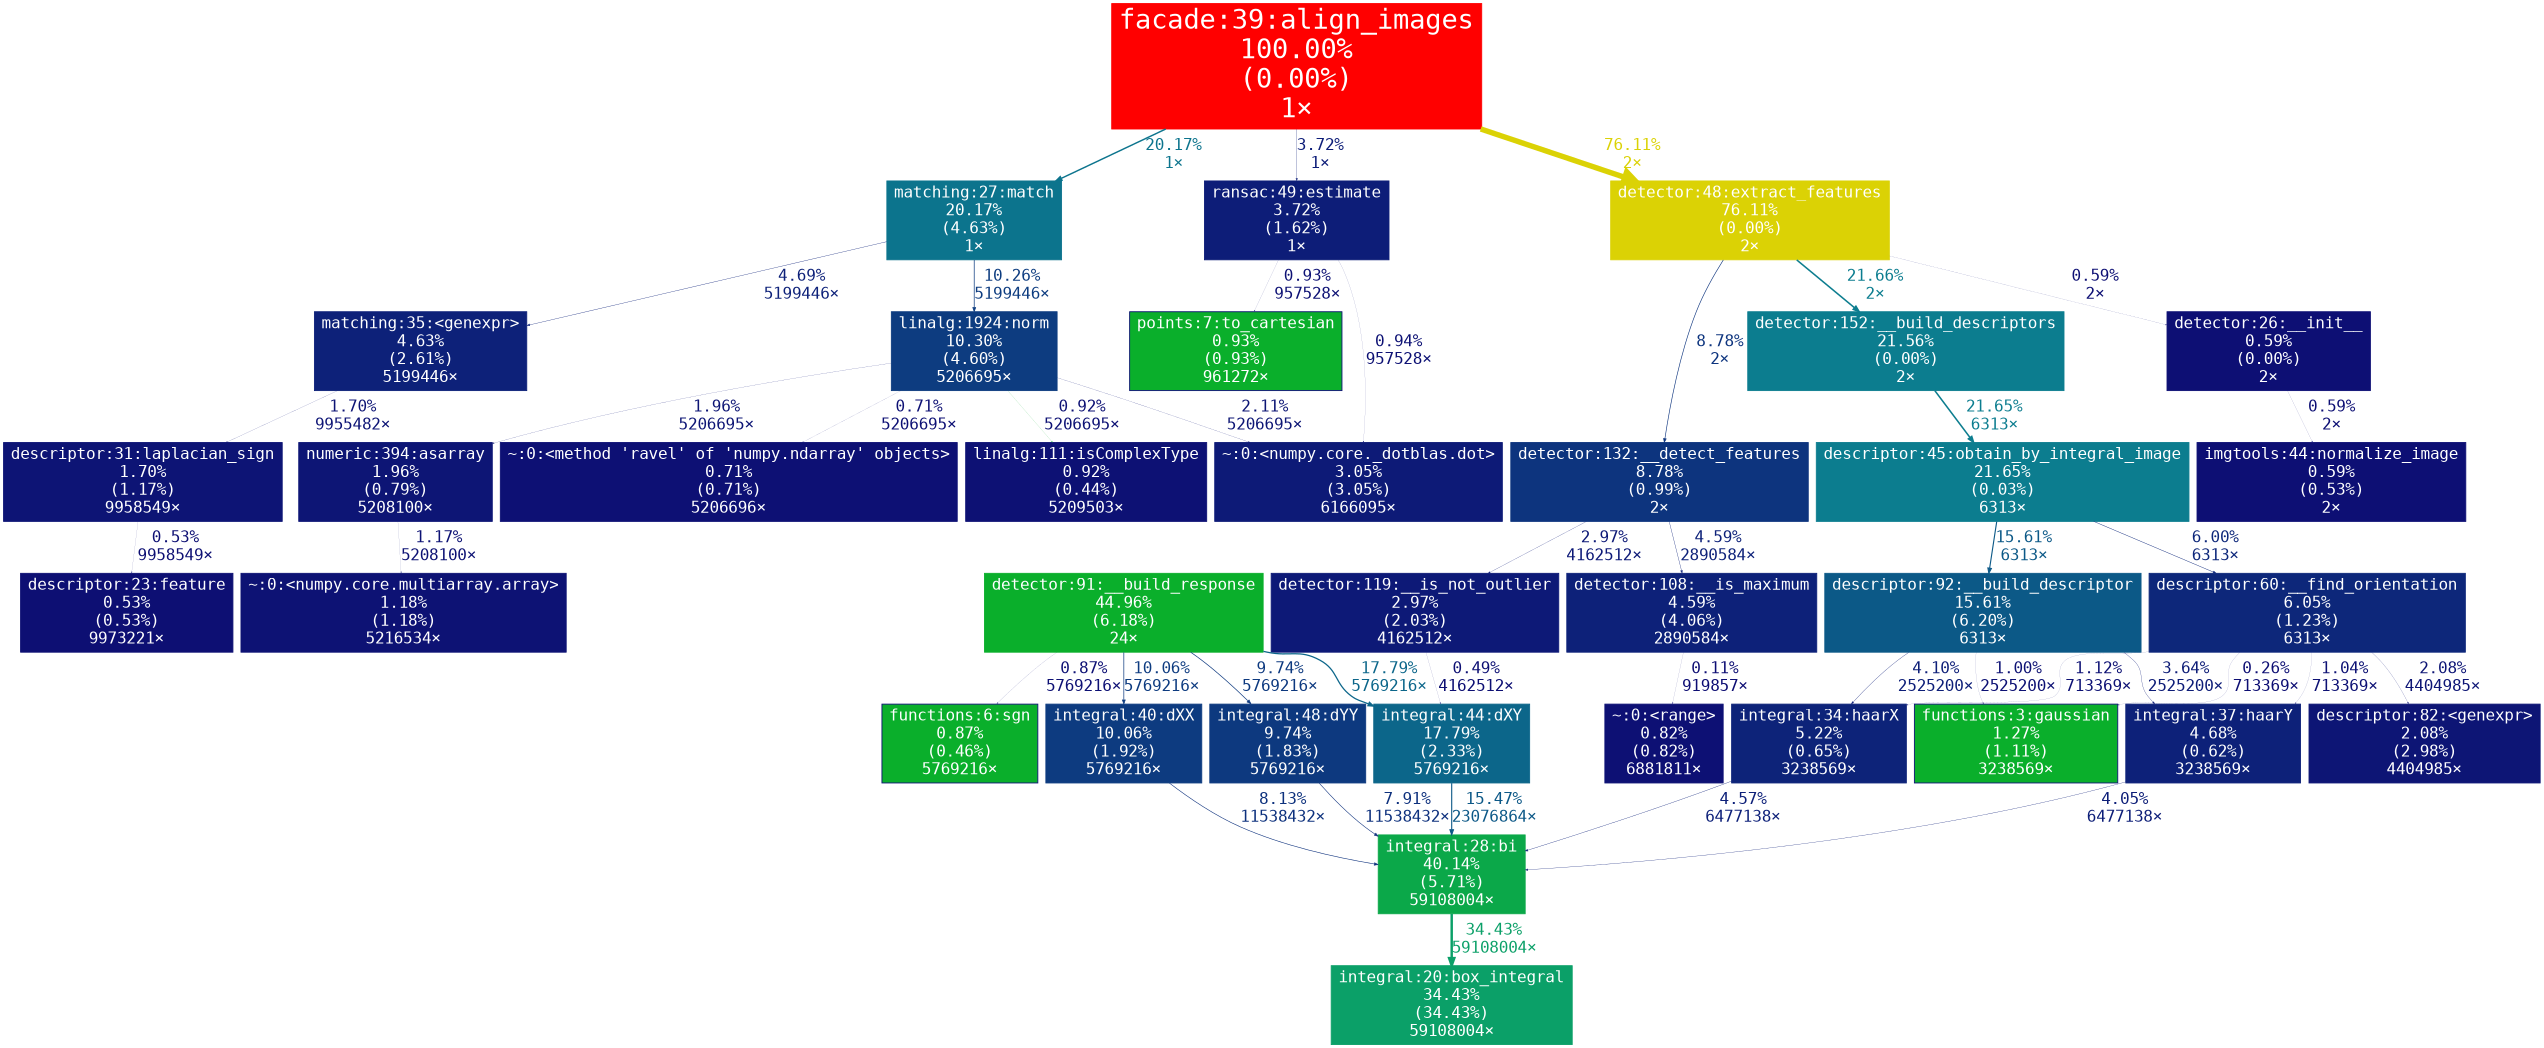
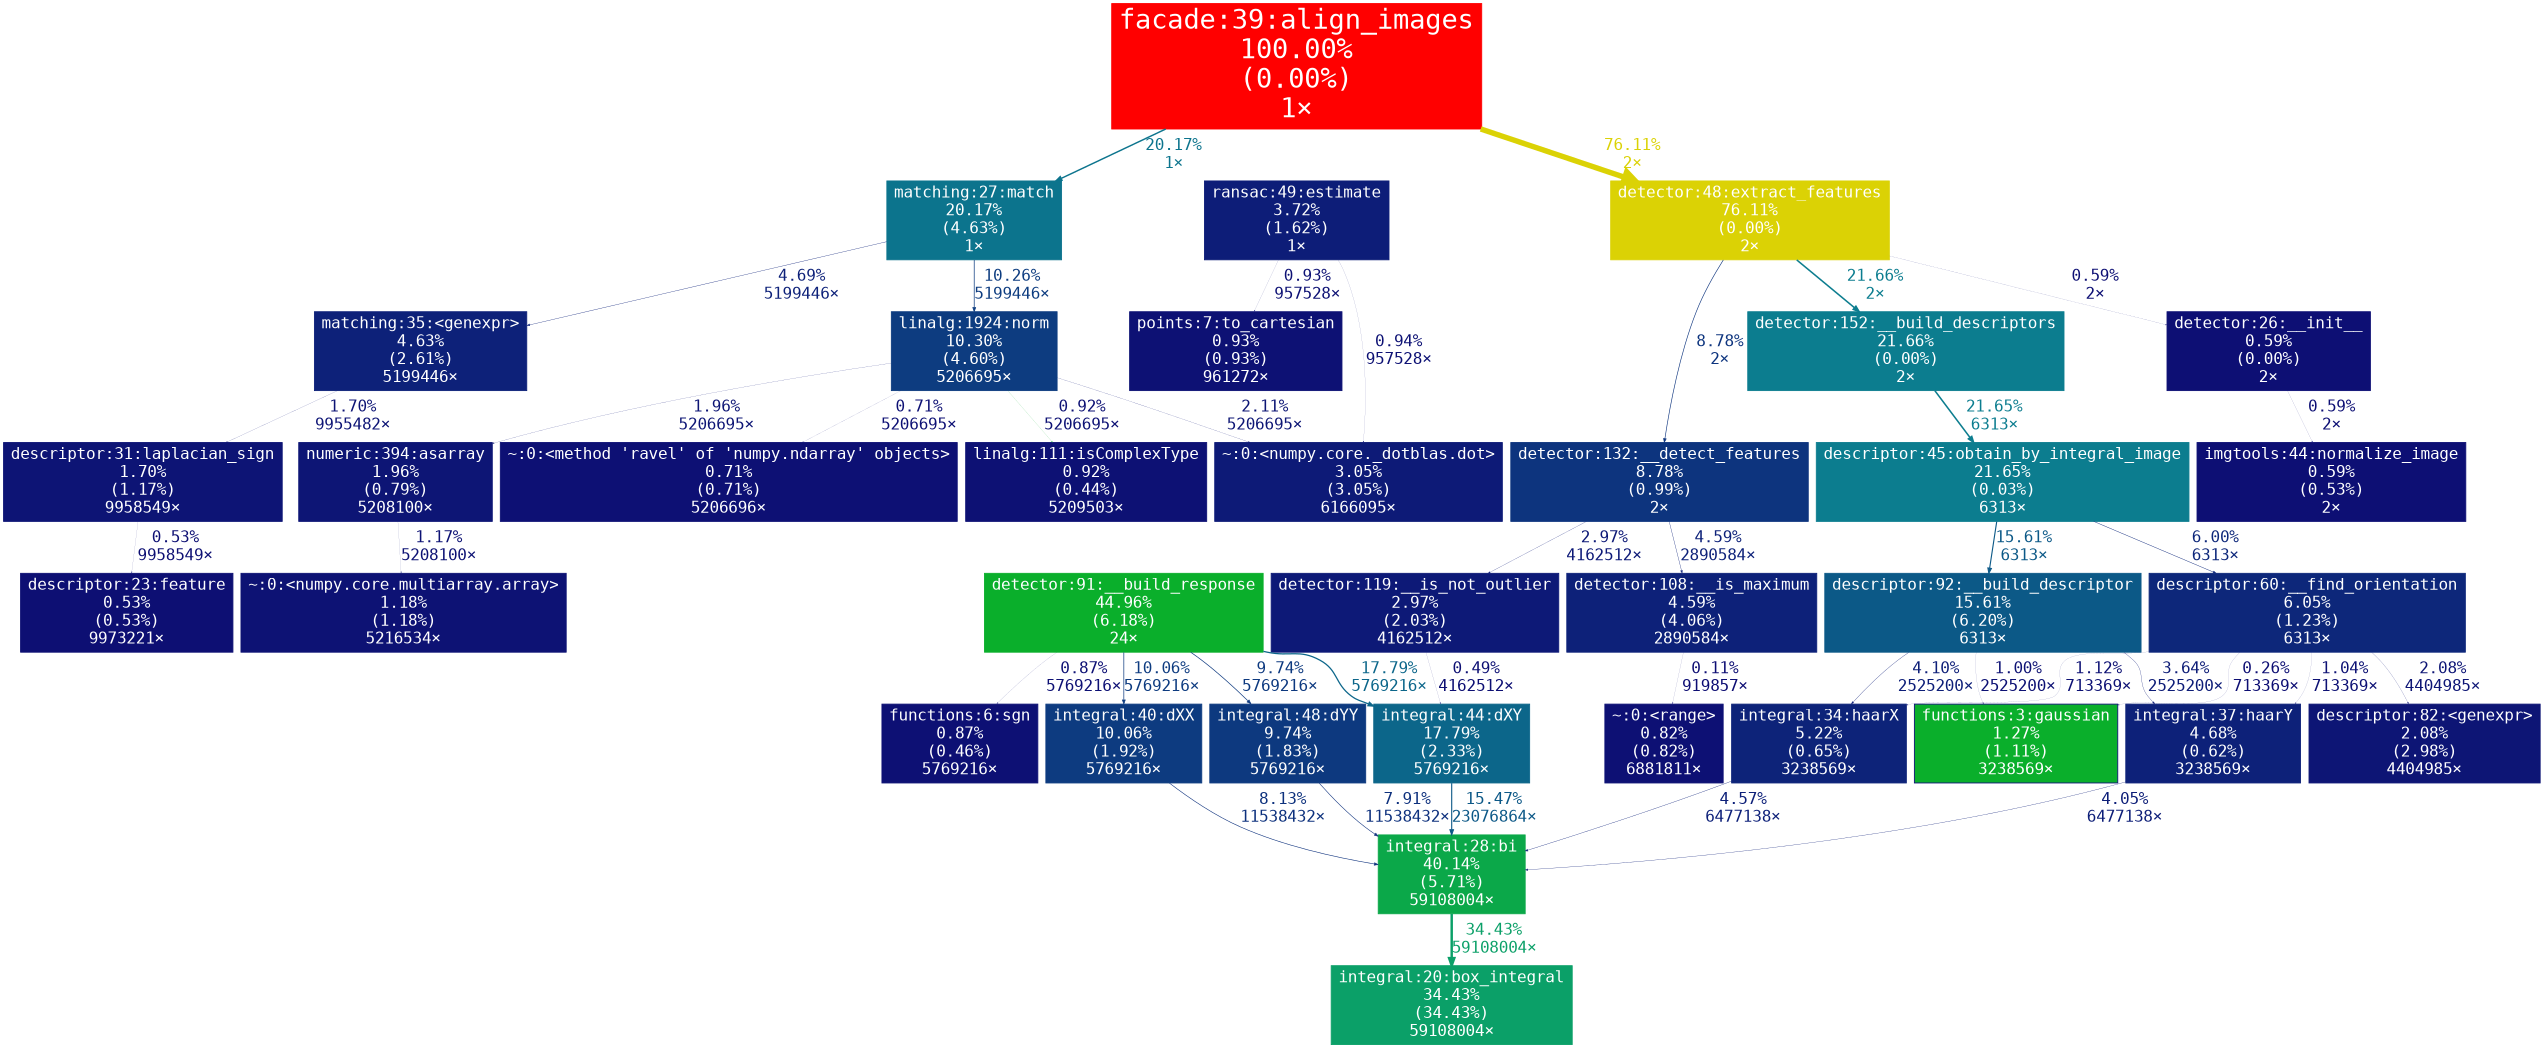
  digraph {
    fontname=Consolas
    nodesep=0.125
    ranksep=0.25
    node [color="#0d2179" fontcolor="#ffffff" fontname=Consolas fontsize=18.00 shape=box style=filled]
    edge [arrowsize=0.16 color="#0d1174" fontcolor="#0d1174" fontname=Consolas fontsize=18.00 labeldistance=0.10 penwidth=0.10]
    n1 [color="#ff0000" fontsize=30.00 height=0 label="facade:39:align_images\n100.00%\n(0.00%)\n1×" width=0]
    n2 [color="#0d1d78" height=0 label="ransac:49:estimate\n3.72%\n(1.62%)\n1×" width=0]
    n3 [color="#dbd205" height=0 label="detector:48:extract_features\n76.11%\n(0.00%)\n2×" width=0]
    n4 [color="#0c748d" height=0 label="matching:27:match\n20.17%\n(4.63%)\n1×" width=0]
    n5 [color="#0d1a77" height=0 label="~:0:<numpy.core._dotblas.dot>\n3.05%\n(3.05%)\n6166095×" width=0]
-   n6 [color="#0d1174" height=0 label="points:7:to_cartesian\n0.93%\n(0.93%)\n961272×" width=0 fillcolor="#0aaf2b"]
+   n6 [color="#0d1174" height=0 label="points:7:to_cartesian\n0.93%\n(0.93%)\n961272×" width=0]
    n7 [color="#0d0f74" height=0 label="detector:26:__init__\n0.59%\n(0.00%)\n2×" width=0]
-   n8 [color="#0c7d8f" height=0 label="detector:152:__build_descriptors\n21.56%\n(0.00%)\n2×" width=0]
+   n8 [color="#0c7d8f" height=0 label="detector:152:__build_descriptors\n21.66%\n(0.00%)\n2×" width=0]
    n9 [color="#0d347e" height=0 label="detector:132:__detect_features\n8.78%\n(0.99%)\n2×" width=0]
    n10 [color="#0d3c80" height=0 label="linalg:1924:norm\n10.30%\n(4.60%)\n5206695×" width=0]
    n11 [height=0 label="matching:35:<genexpr>\n4.63%\n(2.61%)\n5199446×" width=0]
    n12 [color="#0d0f74" height=0 label="imgtools:44:normalize_image\n0.59%\n(0.53%)\n2×" width=0]
    n13 [color="#0c7d8f" height=0 label="descriptor:45:obtain_by_integral_image\n21.65%\n(0.03%)\n6313×" width=0]
    n14 [color="#0d1977" height=0 label="detector:119:__is_not_outlier\n2.97%\n(2.03%)\n4162512×" width=0]
    n15 [height=0 label="detector:108:__is_maximum\n4.59%\n(4.06%)\n2890584×" width=0]
    n16 [color="#0d1575" height=0 label="numeric:394:asarray\n1.96%\n(0.79%)\n5208100×" width=0]
    n17 [color="#0d1074" height=0 label="~:0:<method 'ravel' of 'numpy.ndarray' objects>\n0.71%\n(0.71%)\n5206696×" width=0]
    n18 [color="#0d1174" height=0 label="linalg:111:isComplexType\n0.92%\n(0.44%)\n5209503×" width=0]
    n19 [color="#0d1475" height=0 label="descriptor:31:laplacian_sign\n1.70%\n(1.17%)\n9958549×" width=0]
    n20 [color="#0aaf2b" height=0 label="detector:91:__build_response\n44.96%\n(6.18%)\n24×" width=0]
    n21 [color="#0d3b80" height=0 label="integral:40:dXX\n10.06%\n(1.92%)\n5769216×" width=0]
    n22 [color="#0d397f" height=0 label="integral:48:dYY\n9.74%\n(1.83%)\n5769216×" width=0]
    n23 [color="#0c668a" height=0 label="integral:44:dXY\n17.79%\n(2.33%)\n5769216×" width=0]
-   n24 [color="#0d1074" height=0 label="functions:6:sgn\n0.87%\n(0.46%)\n5769216×" width=0 fillcolor="#0aaf2b"]
+   n24 [color="#0d1074" height=0 label="functions:6:sgn\n0.87%\n(0.46%)\n5769216×" width=0]
    n25 [color="#0ba849" height=0 label="integral:28:bi\n40.14%\n(5.71%)\n59108004×" width=0]
    n26 [color="#0c5987" height=0 label="descriptor:92:__build_descriptor\n15.61%\n(6.20%)\n6313×" width=0]
    n27 [color="#0d277a" height=0 label="descriptor:60:__find_orientation\n6.05%\n(1.23%)\n6313×" width=0]
    n28 [color="#0d1074" height=0 label="~:0:<range>\n0.82%\n(0.82%)\n6881811×" width=0]
    n29 [height=0 label="integral:37:haarY\n4.68%\n(0.62%)\n3238569×" width=0]
    n30 [color="#0d2379" height=0 label="integral:34:haarX\n5.22%\n(0.65%)\n3238569×" width=0]
    n31 [color="#0d1274" fillcolor="#0aaf2b" height=0 label="functions:3:gaussian\n1.27%\n(1.11%)\n3238569×" width=0]
    n32 [color="#0d1575" height=0 label="descriptor:82:<genexpr>\n2.08%\n(2.98%)\n4404985×" width=0]
    n33 [color="#0ba068" height=0 label="integral:20:box_integral\n34.43%\n(34.43%)\n59108004×" width=0]
    n34 [color="#0d1274" height=0 label="~:0:<numpy.core.multiarray.array>\n1.18%\n(1.18%)\n5216534×" width=0]
    n35 [color="#0d0f73" height=0 label="descriptor:23:feature\n0.53%\n(0.53%)\n9973221×" width=0]
-   n1 -> n2 [arrowsize=0.27 color="#0d1d78" fontcolor="#0d1d78" label="3.72%\n1×" labeldistance=0.30 penwidth=0.30]
    n1 -> n3 [arrowsize=1.23 color="#dbd205" fontcolor="#dbd205" label="76.11%\n2×" labeldistance=6.09 penwidth=6.09]
    n1 -> n4 [arrowsize=0.64 color="#0c748d" fontcolor="#0c748d" label="20.17%\n1×" labeldistance=1.61 penwidth=1.61]
    n2 -> n5 [label="0.94%\n957528×"]
    n2 -> n6 [label="0.93%\n957528×"]
    n3 -> n7 [color="#0d0f74" fontcolor="#0d0f74" label="0.59%\n2×"]
    n3 -> n8 [arrowsize=0.66 color="#0c7d8f" fontcolor="#0c7d8f" label="21.66%\n2×" labeldistance=1.73 penwidth=1.73]
    n3 -> n9 [arrowsize=0.42 color="#0d347e" fontcolor="#0d347e" label="8.78%\n2×" labeldistance=0.70 penwidth=0.70]
    n4 -> n10 [arrowsize=0.45 color="#0d3c80" fontcolor="#0d3c80" label="10.26%\n5199446×" labeldistance=0.82 penwidth=0.82]
    n4 -> n11 [arrowsize=0.31 color="#0d2179" fontcolor="#0d2179" label="4.69%\n5199446×" labeldistance=0.38 penwidth=0.38]
    n7 -> n12 [color="#0d0f74" fontcolor="#0d0f74" label="0.59%\n2×"]
    n8 -> n13 [arrowsize=0.66 color="#0c7d8f" fontcolor="#0c7d8f" label="21.65%\n6313×" labeldistance=1.73 penwidth=1.73]
    n9 -> n14 [arrowsize=0.24 color="#0d1977" fontcolor="#0d1977" label="2.97%\n4162512×" labeldistance=0.24 penwidth=0.24]
    n9 -> n15 [arrowsize=0.30 color="#0d2179" fontcolor="#0d2179" label="4.59%\n2890584×" labeldistance=0.37 penwidth=0.37]
    n10 -> n5 [arrowsize=0.21 color="#0d1675" fontcolor="#0d1675" label="2.11%\n5206695×" labeldistance=0.17 penwidth=0.17]
    n10 -> n16 [arrowsize=0.20 color="#0d1575" fontcolor="#0d1575" label="1.96%\n5206695×" labeldistance=0.16 penwidth=0.16]
    n10 -> n17 [color="#0d1074" fontcolor="#0d1074" label="0.71%\n5206695×"]
    n10 -> n18 [color="#0aaf2b" label="0.92%\n5206695×"]
    n11 -> n19 [arrowsize=0.18 color="#0d1475" fontcolor="#0d1475" label="1.70%\n9955482×" labeldistance=0.14 penwidth=0.14]
    n13 -> n26 [arrowsize=0.56 color="#0c5987" fontcolor="#0c5987" label="15.61%\n6313×" labeldistance=1.25 penwidth=1.25]
    n13 -> n27 [arrowsize=0.35 color="#0d277a" fontcolor="#0d277a" label="6.00%\n6313×" labeldistance=0.48 penwidth=0.48]
    n14 -> n23 [color="#0d0f73" fontcolor="#0d0f73" label="0.49%\n4162512×"]
    n15 -> n28 [color="#0d0d73" fontcolor="#0d0d73" label="0.11%\n919857×"]
    n16 -> n34 [color="#0d1274" fontcolor="#0d1274" label="1.17%\n5208100×"]
    n19 -> n35 [color="#0d0f73" fontcolor="#0d0f73" label="0.53%\n9958549×"]
    n20 -> n21 [arrowsize=0.45 color="#0d3b80" fontcolor="#0d3b80" label="10.06%\n5769216×" labeldistance=0.80 penwidth=0.80]
    n20 -> n22 [arrowsize=0.44 color="#0d397f" fontcolor="#0d397f" label="9.74%\n5769216×" labeldistance=0.78 penwidth=0.78]
    n20 -> n23 [arrowsize=0.60 color="#0c668a" fontcolor="#0c668a" label="17.79%\n5769216×" labeldistance=1.42 penwidth=1.42]
    n20 -> n24 [color="#0d1074" fontcolor="#0d1074" label="0.87%\n5769216×"]
    n21 -> n25 [arrowsize=0.40 color="#0d317d" fontcolor="#0d317d" label="8.13%\n11538432×" labeldistance=0.65 penwidth=0.65]
    n22 -> n25 [arrowsize=0.40 color="#0d307d" fontcolor="#0d307d" label="7.91%\n11538432×" labeldistance=0.63 penwidth=0.63]
    n23 -> n25 [arrowsize=0.56 color="#0c5887" fontcolor="#0c5887" label="15.47%\n23076864×" labeldistance=1.24 penwidth=1.24]
    n25 -> n33 [arrowsize=0.83 color="#0ba068" fontcolor="#0ba068" label="34.43%\n59108004×" labeldistance=2.75 penwidth=2.75]
    n26 -> n29 [arrowsize=0.27 color="#0d1c77" fontcolor="#0d1c77" label="3.64%\n2525200×" labeldistance=0.29 penwidth=0.29]
    n26 -> n30 [arrowsize=0.29 color="#0d1e78" fontcolor="#0d1e78" label="4.10%\n2525200×" labeldistance=0.33 penwidth=0.33]
    n26 -> n31 [label="1.00%\n2525200×"]
    n27 -> n29 [label="1.04%\n713369×"]
    n27 -> n30 [label="1.12%\n713369×"]
    n27 -> n31 [color="#0d0e73" fontcolor="#0d0e73" label="0.26%\n713369×"]
    n27 -> n32 [arrowsize=0.20 color="#0d1575" fontcolor="#0d1575" label="2.08%\n4404985×" labeldistance=0.17 penwidth=0.17]
    n29 -> n25 [arrowsize=0.28 color="#0d1e78" fontcolor="#0d1e78" label="4.05%\n6477138×" labeldistance=0.32 penwidth=0.32]
    n30 -> n25 [arrowsize=0.30 color="#0d2079" fontcolor="#0d2079" label="4.57%\n6477138×" labeldistance=0.37 penwidth=0.37]
  }
